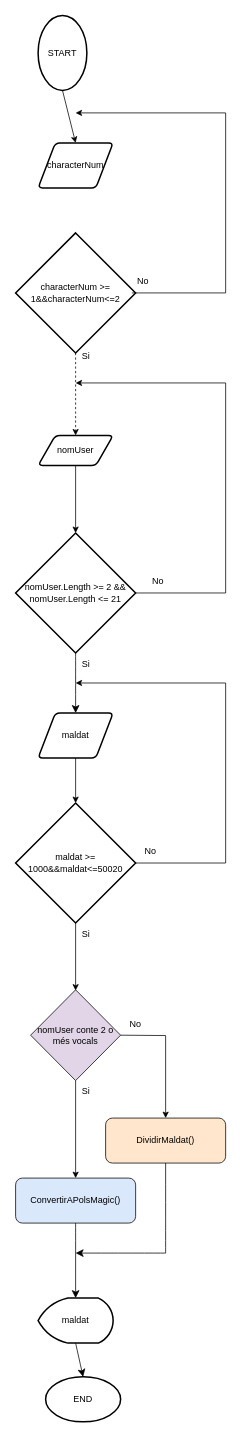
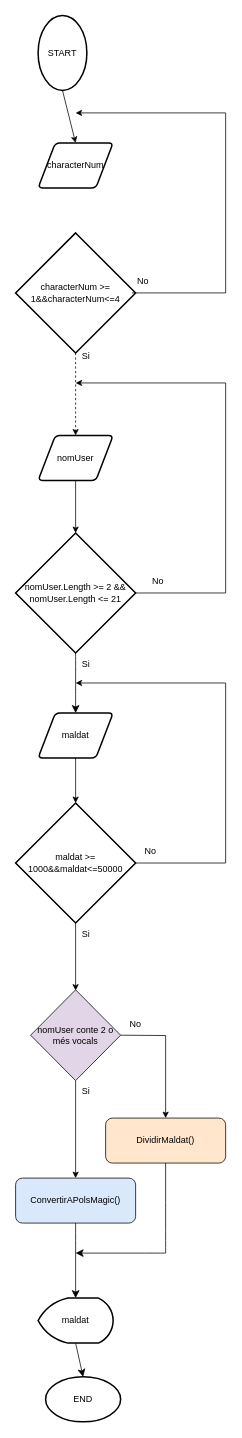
  <mxCell id="0" />
  <mxCell id="1" parent="0" />
  <mxCell id="2" value="START" style="strokeWidth=2;html=1;shape=mxgraph.flowchart.start_2;whiteSpace=wrap;" vertex="1" parent="1"><mxGeometry x="50" y="20" width="65" height="100" as="geometry" /></mxCell>
  <mxCell id="3" value="" style="endArrow=classic;html=1;rounded=0;exitX=0.5;exitY=1;exitDx=0;exitDy=0;exitPerimeter=0;" edge="1" parent="1" source="2"><mxGeometry width="50" height="50" relative="1" as="geometry"><mxPoint x="120" y="230" as="sourcePoint" /><mxPoint x="100" y="190" as="targetPoint" /></mxGeometry></mxCell>
  <mxCell id="4" value="characterNum" style="shape=parallelogram;html=1;strokeWidth=2;perimeter=parallelogramPerimeter;whiteSpace=wrap;rounded=1;arcSize=12;size=0.23;" vertex="1" parent="1"><mxGeometry x="50" y="190" width="100" height="60" as="geometry" /></mxCell>
- <mxCell id="5" value="characterNum &amp;gt;= 1&amp;amp;&amp;amp;characterNum&amp;lt;=2" style="strokeWidth=2;html=1;shape=mxgraph.flowchart.decision;whiteSpace=wrap;" vertex="1" parent="1"><mxGeometry x="20" y="310" width="160" height="160" as="geometry" /></mxCell>
+ <mxCell id="5" value="characterNum &amp;gt;= 1&amp;amp;&amp;amp;characterNum&amp;lt;=4" style="strokeWidth=2;html=1;shape=mxgraph.flowchart.decision;whiteSpace=wrap;" vertex="1" parent="1"><mxGeometry x="20" y="310" width="160" height="160" as="geometry" /></mxCell>
  <mxCell id="6" value="" style="endArrow=classic;html=1;rounded=0;exitX=0.25;exitY=1;exitDx=0;exitDy=0;" edge="1" parent="1" source="7"><mxGeometry width="50" height="50" relative="1" as="geometry"><mxPoint x="186" y="390" as="sourcePoint" /><mxPoint x="100" y="150" as="targetPoint" /><Array as="points"><mxPoint x="300" y="390" /><mxPoint x="300" y="150" /></Array></mxGeometry></mxCell>
  <mxCell id="7" value="No" style="text;html=1;align=center;verticalAlign=middle;whiteSpace=wrap;rounded=0;" vertex="1" parent="1"><mxGeometry x="160" y="360" width="60" height="30" as="geometry" /></mxCell>
  <mxCell id="8" value="" style="endArrow=classic;html=1;rounded=0;exitX=0.5;exitY=1;exitDx=0;exitDy=0;exitPerimeter=0;entryX=0.5;entryY=0;entryDx=0;entryDy=0;dashed=1;" edge="1" parent="1" source="5" target="10"><mxGeometry width="50" height="50" relative="1" as="geometry"><mxPoint x="290" y="560" as="sourcePoint" /><mxPoint x="100" y="550" as="targetPoint" /></mxGeometry></mxCell>
  <mxCell id="9" value="Si" style="text;html=1;align=center;verticalAlign=middle;whiteSpace=wrap;rounded=0;" vertex="1" parent="1"><mxGeometry x="84" y="460" width="60" height="30" as="geometry" /></mxCell>
- <mxCell id="10" value="nomUser" style="shape=parallelogram;html=1;strokeWidth=2;perimeter=parallelogramPerimeter;whiteSpace=wrap;rounded=1;arcSize=12;size=0.23;" vertex="1" parent="1"><mxGeometry x="50" y="580" width="100" height="40" as="geometry" /></mxCell>
+ <mxCell id="10" value="nomUser" style="shape=parallelogram;html=1;strokeWidth=2;perimeter=parallelogramPerimeter;whiteSpace=wrap;rounded=1;arcSize=12;size=0.23;" vertex="1" parent="1"><mxGeometry x="50" y="580" width="100" height="60" as="geometry" /></mxCell>
  <mxCell id="11" value="" style="endArrow=classic;html=1;rounded=0;exitX=0.5;exitY=1;exitDx=0;exitDy=0;" edge="1" parent="1" source="10"><mxGeometry width="50" height="50" relative="1" as="geometry"><mxPoint x="-30" y="720" as="sourcePoint" /><mxPoint x="100" y="710" as="targetPoint" /></mxGeometry></mxCell>
  <mxCell id="12" value="maldat" style="shape=parallelogram;html=1;strokeWidth=2;perimeter=parallelogramPerimeter;whiteSpace=wrap;rounded=1;arcSize=12;size=0.23;" vertex="1" parent="1"><mxGeometry x="50" y="950" width="100" height="60" as="geometry" /></mxCell>
- <mxCell id="13" value="maldat &amp;gt;= 1000&amp;amp;&amp;amp;maldat&amp;lt;=50020" style="strokeWidth=2;html=1;shape=mxgraph.flowchart.decision;whiteSpace=wrap;" vertex="1" parent="1"><mxGeometry x="20" y="1070" width="160" height="160" as="geometry" /></mxCell>
+ <mxCell id="13" value="maldat &amp;gt;= 1000&amp;amp;&amp;amp;maldat&amp;lt;=50000" style="strokeWidth=2;html=1;shape=mxgraph.flowchart.decision;whiteSpace=wrap;" vertex="1" parent="1"><mxGeometry x="20" y="1070" width="160" height="160" as="geometry" /></mxCell>
  <mxCell id="14" value="" style="endArrow=classic;html=1;rounded=0;exitX=0.5;exitY=1;exitDx=0;exitDy=0;entryX=0.5;entryY=0;entryDx=0;entryDy=0;entryPerimeter=0;" edge="1" parent="1" target="13"><mxGeometry width="50" height="50" relative="1" as="geometry"><mxPoint x="100" y="1010" as="sourcePoint" /><mxPoint x="-100" y="950" as="targetPoint" /></mxGeometry></mxCell>
  <mxCell id="15" value="" style="endArrow=classic;html=1;rounded=0;exitX=1;exitY=0.5;exitDx=0;exitDy=0;exitPerimeter=0;" edge="1" parent="1" source="13"><mxGeometry width="50" height="50" relative="1" as="geometry"><mxPoint x="270" y="920" as="sourcePoint" /><mxPoint x="100" y="910" as="targetPoint" /><Array as="points"><mxPoint x="300" y="1150" /><mxPoint x="300" y="910" /></Array></mxGeometry></mxCell>
  <mxCell id="16" value="No" style="text;html=1;align=center;verticalAlign=middle;whiteSpace=wrap;rounded=0;" vertex="1" parent="1"><mxGeometry x="170" y="1120" width="60" height="30" as="geometry" /></mxCell>
  <mxCell id="17" value="" style="endArrow=classic;html=1;rounded=0;exitX=0.5;exitY=1;exitDx=0;exitDy=0;exitPerimeter=0;" edge="1" parent="1" source="13"><mxGeometry width="50" height="50" relative="1" as="geometry"><mxPoint x="120" y="1360" as="sourcePoint" /><mxPoint x="100" y="1320" as="targetPoint" /></mxGeometry></mxCell>
  <mxCell id="18" value="Si" style="text;html=1;align=center;verticalAlign=middle;whiteSpace=wrap;rounded=0;" vertex="1" parent="1"><mxGeometry x="84" y="1230" width="60" height="30" as="geometry" /></mxCell>
  <mxCell id="19" value="nomUser conte 2 o més vocals" style="rhombus;whiteSpace=wrap;html=1;fillColor=#e1d5e7;" vertex="1" parent="1"><mxGeometry x="40" y="1319" width="120" height="121" as="geometry" /></mxCell>
  <mxCell id="20" value="" style="endArrow=classic;html=1;rounded=0;exitX=1;exitY=0.5;exitDx=0;exitDy=0;" edge="1" parent="1" source="19"><mxGeometry width="50" height="50" relative="1" as="geometry"><mxPoint x="220" y="1390" as="sourcePoint" /><mxPoint x="220" y="1490" as="targetPoint" /><Array as="points"><mxPoint x="220" y="1380" /></Array></mxGeometry></mxCell>
  <mxCell id="21" value="No" style="text;html=1;align=center;verticalAlign=middle;whiteSpace=wrap;rounded=0;" vertex="1" parent="1"><mxGeometry x="150" y="1350" width="60" height="30" as="geometry" /></mxCell>
  <mxCell id="22" value="" style="endArrow=classic;html=1;rounded=0;exitX=0.5;exitY=1;exitDx=0;exitDy=0;" edge="1" parent="1" source="19"><mxGeometry width="50" height="50" relative="1" as="geometry"><mxPoint x="-10" y="1550" as="sourcePoint" /><mxPoint x="100" y="1570" as="targetPoint" /></mxGeometry></mxCell>
  <mxCell id="23" value="DividirMaldat()" style="rounded=1;whiteSpace=wrap;html=1;fillColor=#ffe6cc;" vertex="1" parent="1"><mxGeometry x="140" y="1490" width="160" height="60" as="geometry" /></mxCell>
  <mxCell id="24" value="ConvertirAPolsMagic()" style="rounded=1;whiteSpace=wrap;html=1;fillColor=#dae8fc;" vertex="1" parent="1"><mxGeometry x="20" y="1570" width="160" height="60" as="geometry" /></mxCell>
  <mxCell id="25" value="Si" style="text;html=1;align=center;verticalAlign=middle;whiteSpace=wrap;rounded=0;" vertex="1" parent="1"><mxGeometry x="84" y="1440" width="60" height="30" as="geometry" /></mxCell>
  <mxCell id="26" value="maldat" style="strokeWidth=2;html=1;shape=mxgraph.flowchart.display;whiteSpace=wrap;" vertex="1" parent="1"><mxGeometry x="50" y="1730" width="100" height="60" as="geometry" /></mxCell>
  <mxCell id="27" value="END" style="strokeWidth=2;html=1;shape=mxgraph.flowchart.start_2;whiteSpace=wrap;" vertex="1" parent="1"><mxGeometry x="60" y="1835" width="100" height="60" as="geometry" /></mxCell>
  <mxCell id="28" style="edgeStyle=none;curved=1;rounded=0;orthogonalLoop=1;jettySize=auto;html=1;exitX=0.5;exitY=1;exitDx=0;exitDy=0;exitPerimeter=0;entryX=0.5;entryY=0;entryDx=0;entryDy=0;entryPerimeter=0;fontSize=12;startSize=8;endSize=8;" edge="1" parent="1" source="26" target="27"><mxGeometry relative="1" as="geometry" /></mxCell>
  <mxCell id="29" value="" style="endArrow=classic;html=1;rounded=0;fontSize=12;startSize=8;endSize=8;curved=1;entryX=0.5;entryY=0;entryDx=0;entryDy=0;entryPerimeter=0;exitX=0.5;exitY=1;exitDx=0;exitDy=0;" edge="1" parent="1" source="24" target="26"><mxGeometry width="50" height="50" relative="1" as="geometry"><mxPoint x="-10" y="1700" as="sourcePoint" /><mxPoint x="40" y="1650" as="targetPoint" /></mxGeometry></mxCell>
  <mxCell id="30" value="" style="endArrow=classic;html=1;rounded=0;fontSize=12;startSize=8;endSize=8;curved=1;" edge="1" parent="1"><mxGeometry width="50" height="50" relative="1" as="geometry"><mxPoint x="220" y="1670" as="sourcePoint" /><mxPoint x="100" y="1670" as="targetPoint" /></mxGeometry></mxCell>
  <mxCell id="31" value="" style="endArrow=none;html=1;rounded=0;fontSize=12;startSize=8;endSize=8;curved=1;entryX=0.5;entryY=1;entryDx=0;entryDy=0;" edge="1" parent="1" target="23"><mxGeometry width="50" height="50" relative="1" as="geometry"><mxPoint x="220" y="1670" as="sourcePoint" /><mxPoint x="40" y="1650" as="targetPoint" /></mxGeometry></mxCell>
  <mxCell id="32" value="nomUser.Length &amp;gt;= 2 &amp;amp;&amp;amp; nomUser.Length &amp;lt;= 21" style="strokeWidth=2;html=1;shape=mxgraph.flowchart.decision;whiteSpace=wrap;" vertex="1" parent="1"><mxGeometry x="20" y="710" width="160" height="160" as="geometry" /></mxCell>
  <mxCell id="33" value="" style="endArrow=classic;html=1;rounded=0;fontSize=12;startSize=8;endSize=8;curved=1;exitX=0.5;exitY=1;exitDx=0;exitDy=0;exitPerimeter=0;entryX=0.5;entryY=0;entryDx=0;entryDy=0;" edge="1" parent="1" source="32" target="12"><mxGeometry width="50" height="50" relative="1" as="geometry"><mxPoint x="90" y="860" as="sourcePoint" /><mxPoint x="140" y="810" as="targetPoint" /></mxGeometry></mxCell>
  <mxCell id="34" value="Si" style="text;html=1;align=center;verticalAlign=middle;whiteSpace=wrap;rounded=0;" vertex="1" parent="1"><mxGeometry x="84" y="870" width="60" height="30" as="geometry" /></mxCell>
  <mxCell id="35" value="" style="endArrow=classic;html=1;rounded=0;exitX=1;exitY=0.5;exitDx=0;exitDy=0;exitPerimeter=0;" edge="1" parent="1"><mxGeometry width="50" height="50" relative="1" as="geometry"><mxPoint x="180" y="790" as="sourcePoint" /><mxPoint x="100" y="510" as="targetPoint" /><Array as="points"><mxPoint x="300" y="790" /><mxPoint x="300" y="510" /></Array></mxGeometry></mxCell>
  <mxCell id="36" value="No" style="text;html=1;align=center;verticalAlign=middle;whiteSpace=wrap;rounded=0;" vertex="1" parent="1"><mxGeometry x="180" y="760" width="60" height="30" as="geometry" /></mxCell>
